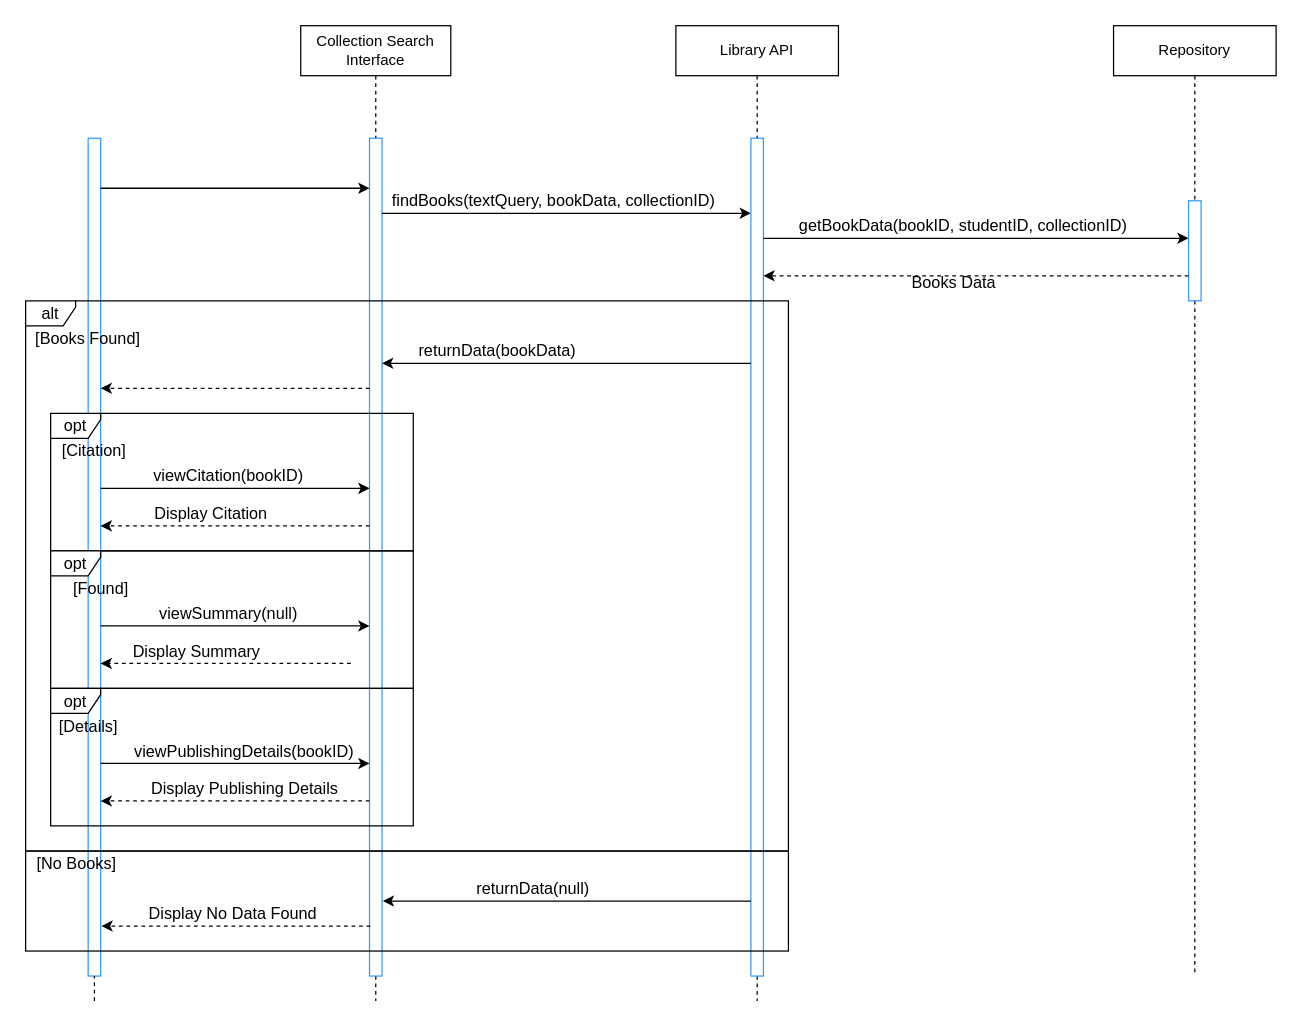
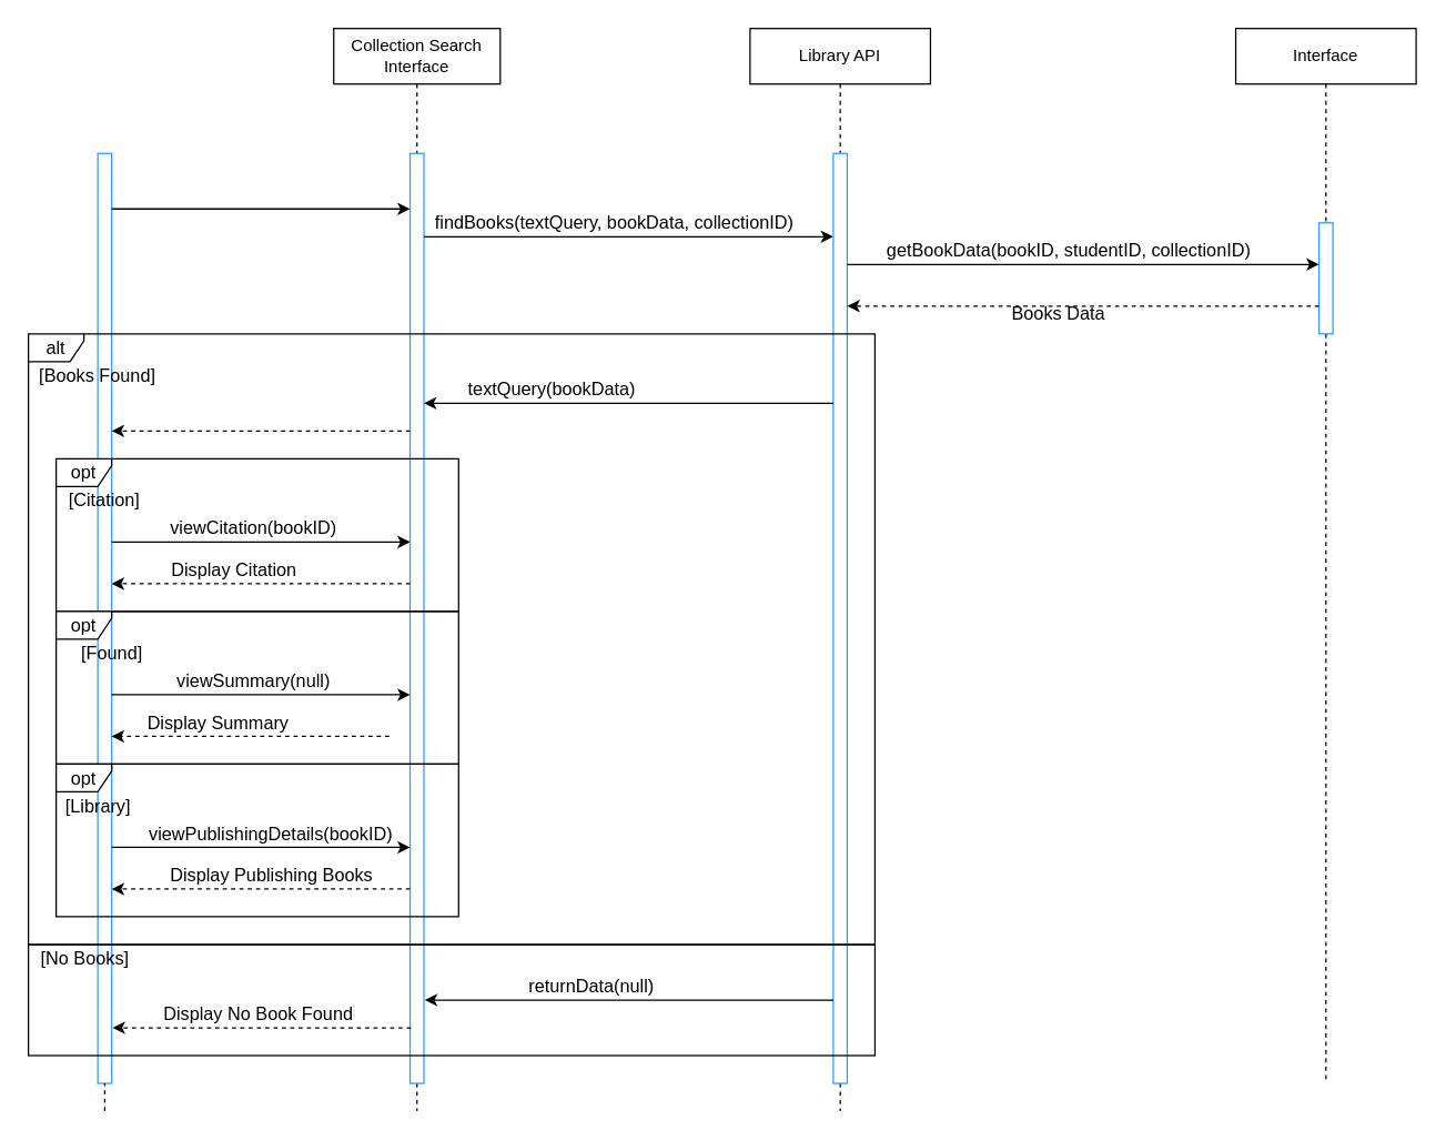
  <mxCell id="0" />
  <mxCell id="1" parent="0" />
- <mxCell id="2" value="Repository" style="shape=umlLifeline;perimeter=lifelinePerimeter;whiteSpace=wrap;html=1;container=0;dropTarget=0;collapsible=0;recursiveResize=0;outlineConnect=0;portConstraint=eastwest;newEdgeStyle={&quot;edgeStyle&quot;:&quot;elbowEdgeStyle&quot;,&quot;elbow&quot;:&quot;vertical&quot;,&quot;curved&quot;:0,&quot;rounded&quot;:0};" parent="1" vertex="1"><mxGeometry x="890" y="20" width="130" height="760" as="geometry" /></mxCell>
+ <mxCell id="2" value="Interface" style="shape=umlLifeline;perimeter=lifelinePerimeter;whiteSpace=wrap;html=1;container=0;dropTarget=0;collapsible=0;recursiveResize=0;outlineConnect=0;portConstraint=eastwest;newEdgeStyle={&quot;edgeStyle&quot;:&quot;elbowEdgeStyle&quot;,&quot;elbow&quot;:&quot;vertical&quot;,&quot;curved&quot;:0,&quot;rounded&quot;:0};" parent="1" vertex="1"><mxGeometry x="890" y="20" width="130" height="760" as="geometry" /></mxCell>
  <mxCell id="3" value="" style="html=1;points=[];perimeter=orthogonalPerimeter;outlineConnect=0;targetShapes=umlLifeline;portConstraint=eastwest;newEdgeStyle={&quot;edgeStyle&quot;:&quot;elbowEdgeStyle&quot;,&quot;elbow&quot;:&quot;vertical&quot;,&quot;curved&quot;:0,&quot;rounded&quot;:0};strokeColor=#3399FF;" parent="2" vertex="1"><mxGeometry x="60" y="140" width="10" height="80" as="geometry" /></mxCell>
  <mxCell id="4" value="" style="html=1;points=[];perimeter=orthogonalPerimeter;outlineConnect=0;targetShapes=umlLifeline;portConstraint=eastwest;newEdgeStyle={&quot;edgeStyle&quot;:&quot;elbowEdgeStyle&quot;,&quot;elbow&quot;:&quot;vertical&quot;,&quot;curved&quot;:0,&quot;rounded&quot;:0};strokeColor=#3399FF;" parent="1" vertex="1"><mxGeometry x="70" y="110" width="10" height="670" as="geometry" /></mxCell>
  <mxCell id="5" value="Collection Search Interface" style="shape=umlLifeline;perimeter=lifelinePerimeter;whiteSpace=wrap;html=1;container=0;dropTarget=0;collapsible=0;recursiveResize=0;outlineConnect=0;portConstraint=eastwest;newEdgeStyle={&quot;edgeStyle&quot;:&quot;elbowEdgeStyle&quot;,&quot;elbow&quot;:&quot;vertical&quot;,&quot;curved&quot;:0,&quot;rounded&quot;:0};" parent="1" vertex="1"><mxGeometry x="240" y="20" width="120" height="780" as="geometry" /></mxCell>
  <mxCell id="6" value="" style="html=1;points=[];perimeter=orthogonalPerimeter;outlineConnect=0;targetShapes=umlLifeline;portConstraint=eastwest;newEdgeStyle={&quot;edgeStyle&quot;:&quot;elbowEdgeStyle&quot;,&quot;elbow&quot;:&quot;vertical&quot;,&quot;curved&quot;:0,&quot;rounded&quot;:0};strokeColor=#3399FF;" parent="5" vertex="1"><mxGeometry x="55" y="90" width="10" height="670" as="geometry" /></mxCell>
  <mxCell id="7" value="" style="endArrow=classic;html=1;rounded=0;" parent="5" edge="1"><mxGeometry width="50" height="50" relative="1" as="geometry"><mxPoint x="-160" y="130" as="sourcePoint" /><mxPoint x="55" y="130" as="targetPoint" /><Array as="points"><mxPoint x="-50" y="130" /></Array></mxGeometry></mxCell>
  <mxCell id="8" value="" style="endArrow=classic;html=1;rounded=0;" parent="5" edge="1" target="12"><mxGeometry width="50" height="50" relative="1" as="geometry"><mxPoint x="65" y="150" as="sourcePoint" /><mxPoint x="250" y="150" as="targetPoint" /><Array as="points"><mxPoint x="200" y="150" /></Array></mxGeometry></mxCell>
  <mxCell id="9" value="findBooks(textQuery, bookData, collectionID)" style="text;html=1;strokeColor=none;fillColor=none;align=center;verticalAlign=middle;whiteSpace=wrap;rounded=0;fontSize=13;" parent="5" vertex="1"><mxGeometry x="65" y="130" width="275" height="20" as="geometry" /></mxCell>
  <mxCell id="10" value="" style="endArrow=none;dashed=1;html=1;rounded=0;fontSize=13;" parent="1" target="4" edge="1"><mxGeometry width="50" height="50" relative="1" as="geometry"><mxPoint x="75" y="800" as="sourcePoint" /><mxPoint x="75" y="640" as="targetPoint" /><Array as="points" /></mxGeometry></mxCell>
  <mxCell id="11" value="Library API" style="shape=umlLifeline;perimeter=lifelinePerimeter;whiteSpace=wrap;html=1;container=0;dropTarget=0;collapsible=0;recursiveResize=0;outlineConnect=0;portConstraint=eastwest;newEdgeStyle={&quot;edgeStyle&quot;:&quot;elbowEdgeStyle&quot;,&quot;elbow&quot;:&quot;vertical&quot;,&quot;curved&quot;:0,&quot;rounded&quot;:0};" parent="1" vertex="1"><mxGeometry x="540" y="20" width="130" height="780" as="geometry" /></mxCell>
  <mxCell id="12" value="" style="html=1;points=[];perimeter=orthogonalPerimeter;outlineConnect=0;targetShapes=umlLifeline;portConstraint=eastwest;newEdgeStyle={&quot;edgeStyle&quot;:&quot;elbowEdgeStyle&quot;,&quot;elbow&quot;:&quot;vertical&quot;,&quot;curved&quot;:0,&quot;rounded&quot;:0};strokeColor=#3399FF;" parent="11" vertex="1"><mxGeometry x="60" y="90" width="10" height="670" as="geometry" /></mxCell>
  <mxCell id="13" value="" style="endArrow=classic;html=1;rounded=0;dashed=1;" parent="1" source="3" target="12" edge="1"><mxGeometry width="50" height="50" relative="1" as="geometry"><mxPoint x="690" y="220" as="sourcePoint" /><mxPoint x="500" y="220" as="targetPoint" /><Array as="points"><mxPoint x="620" y="220" /></Array></mxGeometry></mxCell>
  <mxCell id="14" value="" style="endArrow=classic;html=1;rounded=0;" parent="1" source="12" target="3" edge="1"><mxGeometry width="50" height="50" relative="1" as="geometry"><mxPoint x="500" y="190" as="sourcePoint" /><mxPoint x="570" y="200" as="targetPoint" /><Array as="points"><mxPoint x="640" y="190" /></Array></mxGeometry></mxCell>
  <mxCell id="15" value="getBookData(bookID, studentID, collectionID)" style="text;html=1;strokeColor=none;fillColor=none;align=center;verticalAlign=middle;whiteSpace=wrap;rounded=0;fontSize=13;" parent="1" vertex="1"><mxGeometry x="620" y="170" width="300" height="20" as="geometry" /></mxCell>
  <mxCell id="16" value="Books Data" style="text;html=1;strokeColor=none;fillColor=none;align=center;verticalAlign=middle;whiteSpace=wrap;rounded=0;fontSize=13;" parent="1" vertex="1"><mxGeometry x="710" y="215" width="105" height="20" as="geometry" /></mxCell>
  <mxCell id="17" value="alt" style="shape=umlFrame;whiteSpace=wrap;html=1;pointerEvents=0;strokeColor=#000000;fontSize=13;width=40;height=20;" vertex="1" parent="1"><mxGeometry x="20" y="240" width="610" height="440" as="geometry" /></mxCell>
- <mxCell id="18" value="returnData(bookData)" style="text;html=1;strokeColor=none;fillColor=none;align=center;verticalAlign=middle;whiteSpace=wrap;rounded=0;fontSize=13;" vertex="1" parent="1"><mxGeometry x="330" y="270" width="135" height="20" as="geometry" /></mxCell>
+ <mxCell id="18" value="textQuery(bookData)" style="text;html=1;strokeColor=none;fillColor=none;align=center;verticalAlign=middle;whiteSpace=wrap;rounded=0;fontSize=13;" vertex="1" parent="1"><mxGeometry x="330" y="270" width="135" height="20" as="geometry" /></mxCell>
  <mxCell id="19" value="" style="endArrow=classic;html=1;rounded=0;fontSize=13;" edge="1" parent="1" source="12"><mxGeometry width="50" height="50" relative="1" as="geometry"><mxPoint x="470" y="290" as="sourcePoint" /><mxPoint x="305" y="290" as="targetPoint" /><Array as="points"><mxPoint x="450" y="290" /></Array></mxGeometry></mxCell>
  <mxCell id="20" value="" style="endArrow=classic;html=1;rounded=0;fontSize=13;dashed=1;" edge="1" parent="1"><mxGeometry width="50" height="50" relative="1" as="geometry"><mxPoint x="295" y="310" as="sourcePoint" /><mxPoint x="80" y="310" as="targetPoint" /><Array as="points"><mxPoint x="221" y="310" /><mxPoint x="140" y="310" /></Array></mxGeometry></mxCell>
  <mxCell id="21" value="[Books Found]" style="text;html=1;strokeColor=none;fillColor=none;align=center;verticalAlign=middle;whiteSpace=wrap;rounded=0;fontSize=13;" vertex="1" parent="1"><mxGeometry x="20" y="260" width="100" height="20" as="geometry" /></mxCell>
  <mxCell id="22" value="returnData(null)" style="text;html=1;strokeColor=none;fillColor=none;align=center;verticalAlign=middle;whiteSpace=wrap;rounded=0;fontSize=13;" vertex="1" parent="1"><mxGeometry x="370.62" y="700" width="110" height="20" as="geometry" /></mxCell>
  <mxCell id="23" value="" style="endArrow=classic;html=1;rounded=0;fontSize=13;" edge="1" parent="1" source="12"><mxGeometry width="50" height="50" relative="1" as="geometry"><mxPoint x="470.62" y="720" as="sourcePoint" /><mxPoint x="305.62" y="720" as="targetPoint" /><Array as="points"><mxPoint x="450.62" y="720" /></Array></mxGeometry></mxCell>
  <mxCell id="24" value="" style="endArrow=classic;html=1;rounded=0;fontSize=13;dashed=1;" edge="1" parent="1"><mxGeometry width="50" height="50" relative="1" as="geometry"><mxPoint x="295.62" y="740" as="sourcePoint" /><mxPoint x="80.62" y="740" as="targetPoint" /><Array as="points"><mxPoint x="229.62" y="740" /><mxPoint x="139.62" y="740" /></Array></mxGeometry></mxCell>
- <mxCell id="25" value="Display No Data Found" style="text;html=1;strokeColor=none;fillColor=none;align=center;verticalAlign=middle;whiteSpace=wrap;rounded=0;fontSize=13;" vertex="1" parent="1"><mxGeometry x="107.81" y="720" width="155.62" height="20" as="geometry" /></mxCell>
+ <mxCell id="25" value="Display No Book Found" style="text;html=1;strokeColor=none;fillColor=none;align=center;verticalAlign=middle;whiteSpace=wrap;rounded=0;fontSize=13;" vertex="1" parent="1"><mxGeometry x="107.81" y="720" width="155.62" height="20" as="geometry" /></mxCell>
  <mxCell id="26" value="[No Books]" style="text;html=1;strokeColor=none;fillColor=none;align=center;verticalAlign=middle;whiteSpace=wrap;rounded=0;fontSize=13;" vertex="1" parent="1"><mxGeometry x="20.62" y="680" width="80" height="20" as="geometry" /></mxCell>
  <mxCell id="27" value="viewCitation(bookID)" style="text;html=1;strokeColor=none;fillColor=none;align=center;verticalAlign=middle;whiteSpace=wrap;rounded=0;fontSize=13;" vertex="1" parent="1"><mxGeometry x="116.25" y="370" width="132.5" height="20" as="geometry" /></mxCell>
  <mxCell id="28" value="" style="endArrow=classic;html=1;rounded=0;fontSize=13;" edge="1" parent="1"><mxGeometry width="50" height="50" relative="1" as="geometry"><mxPoint x="80" y="390" as="sourcePoint" /><mxPoint x="295" y="390" as="targetPoint" /><Array as="points"><mxPoint x="148.75" y="390" /><mxPoint x="213.75" y="390" /></Array></mxGeometry></mxCell>
  <mxCell id="29" value="" style="endArrow=classic;html=1;rounded=0;fontSize=13;dashed=1;" edge="1" parent="1"><mxGeometry width="50" height="50" relative="1" as="geometry"><mxPoint x="295" y="420" as="sourcePoint" /><mxPoint x="80" y="420" as="targetPoint" /><Array as="points"><mxPoint x="218" y="420" /><mxPoint x="180" y="420" /><mxPoint x="138" y="420" /></Array></mxGeometry></mxCell>
  <mxCell id="30" value="Display Citation" style="text;html=1;strokeColor=none;fillColor=none;align=center;verticalAlign=middle;whiteSpace=wrap;rounded=0;fontSize=13;" vertex="1" parent="1"><mxGeometry x="111.25" y="400" width="115" height="20" as="geometry" /></mxCell>
  <mxCell id="31" value="opt" style="shape=umlFrame;whiteSpace=wrap;html=1;pointerEvents=0;strokeColor=#000000;fontSize=13;width=40;height=20;" vertex="1" parent="1"><mxGeometry x="40" y="330" width="290" height="110" as="geometry" /></mxCell>
  <mxCell id="32" value="opt" style="shape=umlFrame;whiteSpace=wrap;html=1;pointerEvents=0;strokeColor=#000000;fontSize=13;width=40;height=20;" vertex="1" parent="1"><mxGeometry x="40" y="440" width="290" height="110" as="geometry" /></mxCell>
  <mxCell id="33" value="viewSummary(null)" style="text;html=1;strokeColor=none;fillColor=none;align=center;verticalAlign=middle;whiteSpace=wrap;rounded=0;fontSize=13;" vertex="1" parent="1"><mxGeometry x="111.88" y="480" width="141.25" height="20" as="geometry" /></mxCell>
  <mxCell id="34" value="" style="endArrow=classic;html=1;rounded=0;fontSize=13;" edge="1" parent="1"><mxGeometry width="50" height="50" relative="1" as="geometry"><mxPoint x="80" y="500" as="sourcePoint" /><mxPoint x="295" y="500" as="targetPoint" /><Array as="points"><mxPoint x="110" y="500" /><mxPoint x="140" y="500" /><mxPoint x="180" y="500" /><mxPoint x="213" y="500" /></Array></mxGeometry></mxCell>
  <mxCell id="35" value="" style="endArrow=classic;html=1;rounded=0;fontSize=13;dashed=1;" edge="1" parent="1"><mxGeometry width="50" height="50" relative="1" as="geometry"><mxPoint x="280" y="530" as="sourcePoint" /><mxPoint x="80" y="530" as="targetPoint" /><Array as="points"><mxPoint x="216" y="530" /><mxPoint x="180" y="530" /><mxPoint x="136" y="530" /></Array></mxGeometry></mxCell>
  <mxCell id="36" value="Display Summary" style="text;html=1;strokeColor=none;fillColor=none;align=center;verticalAlign=middle;whiteSpace=wrap;rounded=0;fontSize=13;" vertex="1" parent="1"><mxGeometry x="103.75" y="510" width="106.25" height="20" as="geometry" /></mxCell>
  <mxCell id="37" value="opt" style="shape=umlFrame;whiteSpace=wrap;html=1;pointerEvents=0;strokeColor=#000000;fontSize=13;width=40;height=20;" vertex="1" parent="1"><mxGeometry x="40" y="550" width="290" height="110" as="geometry" /></mxCell>
  <mxCell id="38" value="viewPublishingDetails(bookID)" style="text;html=1;strokeColor=none;fillColor=none;align=center;verticalAlign=middle;whiteSpace=wrap;rounded=0;fontSize=13;" vertex="1" parent="1"><mxGeometry x="100" y="590" width="190" height="20" as="geometry" /></mxCell>
  <mxCell id="39" value="" style="endArrow=classic;html=1;rounded=0;fontSize=13;" edge="1" parent="1"><mxGeometry width="50" height="50" relative="1" as="geometry"><mxPoint x="80" y="610" as="sourcePoint" /><mxPoint x="295" y="610" as="targetPoint" /><Array as="points"><mxPoint x="113" y="610" /><mxPoint x="190" y="610" /><mxPoint x="260" y="610" /></Array></mxGeometry></mxCell>
  <mxCell id="40" value="" style="endArrow=classic;html=1;rounded=0;fontSize=13;dashed=1;" edge="1" parent="1"><mxGeometry width="50" height="50" relative="1" as="geometry"><mxPoint x="295" y="640" as="sourcePoint" /><mxPoint x="80" y="640" as="targetPoint" /><Array as="points"><mxPoint x="220" y="640" /><mxPoint x="139" y="640" /></Array></mxGeometry></mxCell>
- <mxCell id="41" value="Display Publishing Details" style="text;html=1;strokeColor=none;fillColor=none;align=center;verticalAlign=middle;whiteSpace=wrap;rounded=0;fontSize=13;" vertex="1" parent="1"><mxGeometry x="112.5" y="620" width="165" height="20" as="geometry" /></mxCell>
+ <mxCell id="41" value="Display Publishing Books" style="text;html=1;strokeColor=none;fillColor=none;align=center;verticalAlign=middle;whiteSpace=wrap;rounded=0;fontSize=13;" vertex="1" parent="1"><mxGeometry x="112.5" y="620" width="165" height="20" as="geometry" /></mxCell>
  <mxCell id="42" value="[Citation]" style="text;html=1;strokeColor=none;fillColor=none;align=center;verticalAlign=middle;whiteSpace=wrap;rounded=0;fontSize=13;" vertex="1" parent="1"><mxGeometry x="40" y="350" width="70" height="20" as="geometry" /></mxCell>
  <mxCell id="43" value="[Found]" style="text;html=1;strokeColor=none;fillColor=none;align=center;verticalAlign=middle;whiteSpace=wrap;rounded=0;fontSize=13;" vertex="1" parent="1"><mxGeometry x="40.94" y="460" width="79.06" height="20" as="geometry" /></mxCell>
- <mxCell id="44" value="[Details]" style="text;html=1;strokeColor=none;fillColor=none;align=center;verticalAlign=middle;whiteSpace=wrap;rounded=0;fontSize=13;" vertex="1" parent="1"><mxGeometry x="40.94" y="570" width="59.06" height="20" as="geometry" /></mxCell>
+ <mxCell id="44" value="[Library]" style="text;html=1;strokeColor=none;fillColor=none;align=center;verticalAlign=middle;whiteSpace=wrap;rounded=0;fontSize=13;" vertex="1" parent="1"><mxGeometry x="40.94" y="570" width="59.06" height="20" as="geometry" /></mxCell>
  <mxCell id="45" value="" style="rounded=0;whiteSpace=wrap;html=1;fillColor=none;" vertex="1" parent="1"><mxGeometry x="20" y="680" width="610" height="80" as="geometry" /></mxCell>
